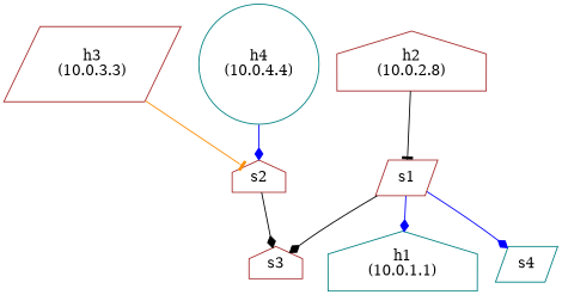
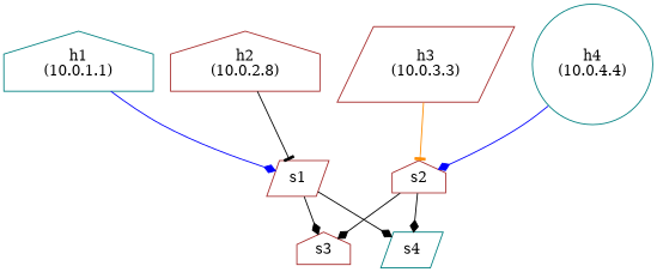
  digraph {
    node [color=brown shape=house]
    edge [arrowhead=diamond color=black]
    n1 [color=teal label="h1\n(10.0.1.1)"]
    n2 [label=s1 shape=parallelogram]
    n3 [label=s3]
    n4 [color=teal label=s4 shape=parallelogram]
    n5 [label="h2\n(10.0.2.8)"]
    n6 [label="h3\n(10.0.3.3)" shape=parallelogram]
    n7 [label=s2]
    n8 [color=teal label="h4\n(10.0.4.4)" shape=circle]
-   n2 -> n1 [color=blue]
+   n1 -> n2 [color=blue]
    n2 -> n3
-   n2 -> n4 [color=blue]
+   n2 -> n4
    n5 -> n2 [arrowhead=tee]
    n6 -> n7 [arrowhead=tee color=darkorange]
    n7 -> n3
+   n7 -> n4
    n8 -> n7 [color=blue]
  }
